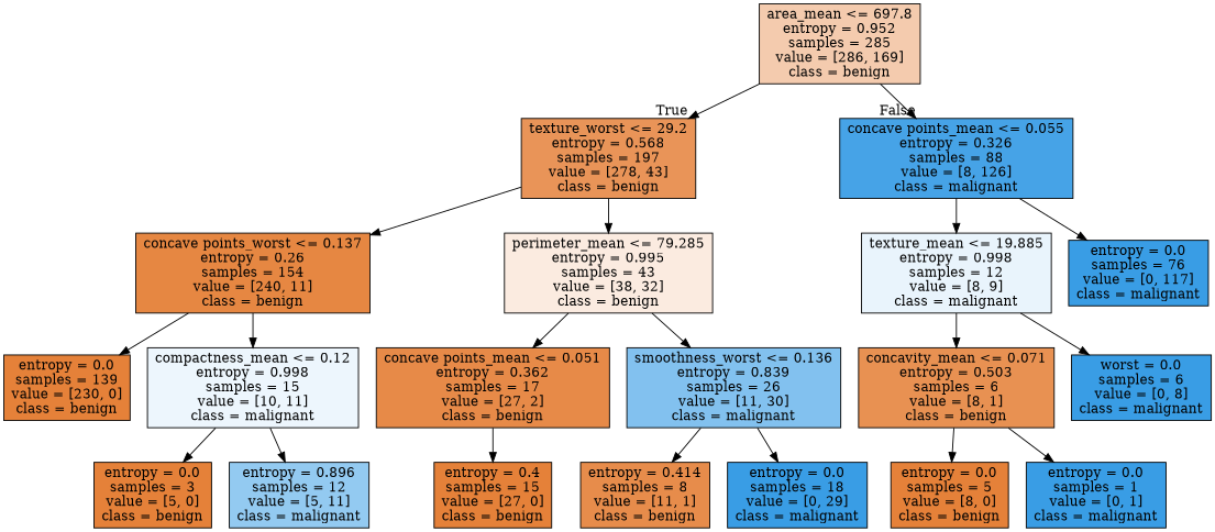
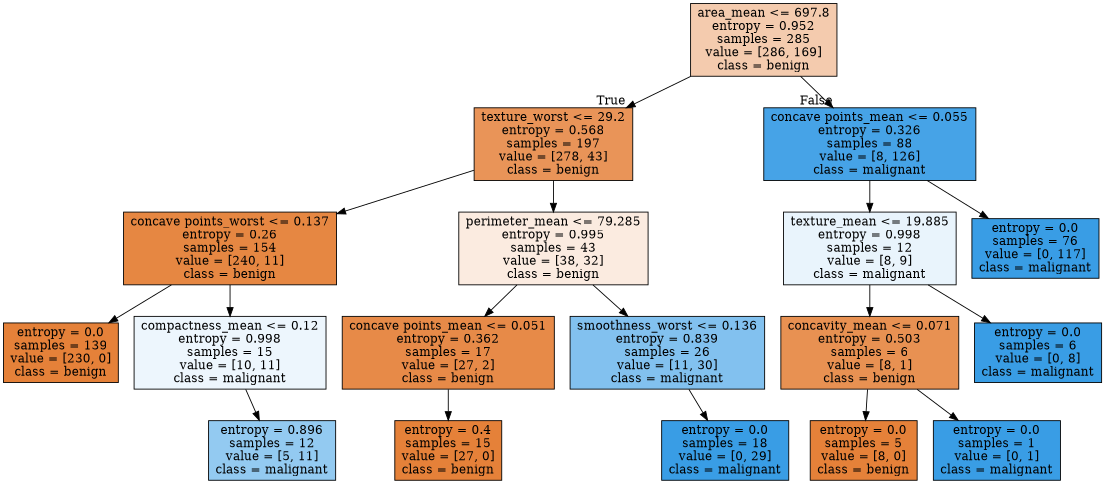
  digraph {
    node [color=black fillcolor="#399de5" shape=box style=filled]
    n1 [fillcolor="#f4cbae" label="area_mean <= 697.8\nentropy = 0.952\nsamples = 285\nvalue = [286, 169]\nclass = benign"]
    n2 [fillcolor="#e99458" label="texture_worst <= 29.2\nentropy = 0.568\nsamples = 197\nvalue = [278, 43]\nclass = benign"]
    n3 [fillcolor="#46a3e7" label="concave points_mean <= 0.055\nentropy = 0.326\nsamples = 88\nvalue = [8, 126]\nclass = malignant"]
    n4 [fillcolor="#e68742" label="concave points_worst <= 0.137\nentropy = 0.26\nsamples = 154\nvalue = [240, 11]\nclass = benign"]
    n5 [fillcolor="#fbebe0" label="perimeter_mean <= 79.285\nentropy = 0.995\nsamples = 43\nvalue = [38, 32]\nclass = benign"]
    n6 [fillcolor="#e9f4fc" label="texture_mean <= 19.885\nentropy = 0.998\nsamples = 12\nvalue = [8, 9]\nclass = malignant"]
    n7 [label="entropy = 0.0\nsamples = 76\nvalue = [0, 117]\nclass = malignant"]
    n8 [fillcolor="#e58139" label="entropy = 0.0\nsamples = 139\nvalue = [230, 0]\nclass = benign"]
    n9 [fillcolor="#edf6fd" label="compactness_mean <= 0.12\nentropy = 0.998\nsamples = 15\nvalue = [10, 11]\nclass = malignant"]
    n10 [fillcolor="#e78a48" label="concave points_mean <= 0.051\nentropy = 0.362\nsamples = 17\nvalue = [27, 2]\nclass = benign"]
    n11 [fillcolor="#82c1ef" label="smoothness_worst <= 0.136\nentropy = 0.839\nsamples = 26\nvalue = [11, 30]\nclass = malignant"]
-   n12 [fillcolor="#e58139" label="entropy = 0.0\nsamples = 3\nvalue = [5, 0]\nclass = benign"]
    n13 [fillcolor="#93caf1" label="entropy = 0.896\nsamples = 12\nvalue = [5, 11]\nclass = malignant"]
    n14 [fillcolor="#e58139" label="entropy = 0.4\nsamples = 15\nvalue = [27, 0]\nclass = benign"]
-   n15 [fillcolor="#e78c4b" label="entropy = 0.414\nsamples = 8\nvalue = [11, 1]\nclass = benign"]
    n16 [label="entropy = 0.0\nsamples = 18\nvalue = [0, 29]\nclass = malignant"]
    n17 [fillcolor="#e89152" label="concavity_mean <= 0.071\nentropy = 0.503\nsamples = 6\nvalue = [8, 1]\nclass = benign"]
-   n18 [label="worst = 0.0\nsamples = 6\nvalue = [0, 8]\nclass = malignant"]
+   n18 [label="entropy = 0.0\nsamples = 6\nvalue = [0, 8]\nclass = malignant"]
    n19 [fillcolor="#e58139" label="entropy = 0.0\nsamples = 5\nvalue = [8, 0]\nclass = benign"]
    n20 [label="entropy = 0.0\nsamples = 1\nvalue = [0, 1]\nclass = malignant"]
    n1 -> n2 [headlabel=True labelangle=45 labeldistance=2.5]
    n1 -> n3 [headlabel=False labelangle=-45 labeldistance=2.5]
    n2 -> n4
    n2 -> n5
    n3 -> n6
    n3 -> n7
    n4 -> n8
    n4 -> n9
    n5 -> n10
    n5 -> n11
    n6 -> n17
    n6 -> n18
-   n9 -> n12
    n9 -> n13
    n10 -> n14
-   n11 -> n15
    n11 -> n16
    n17 -> n19
    n17 -> n20
  }
